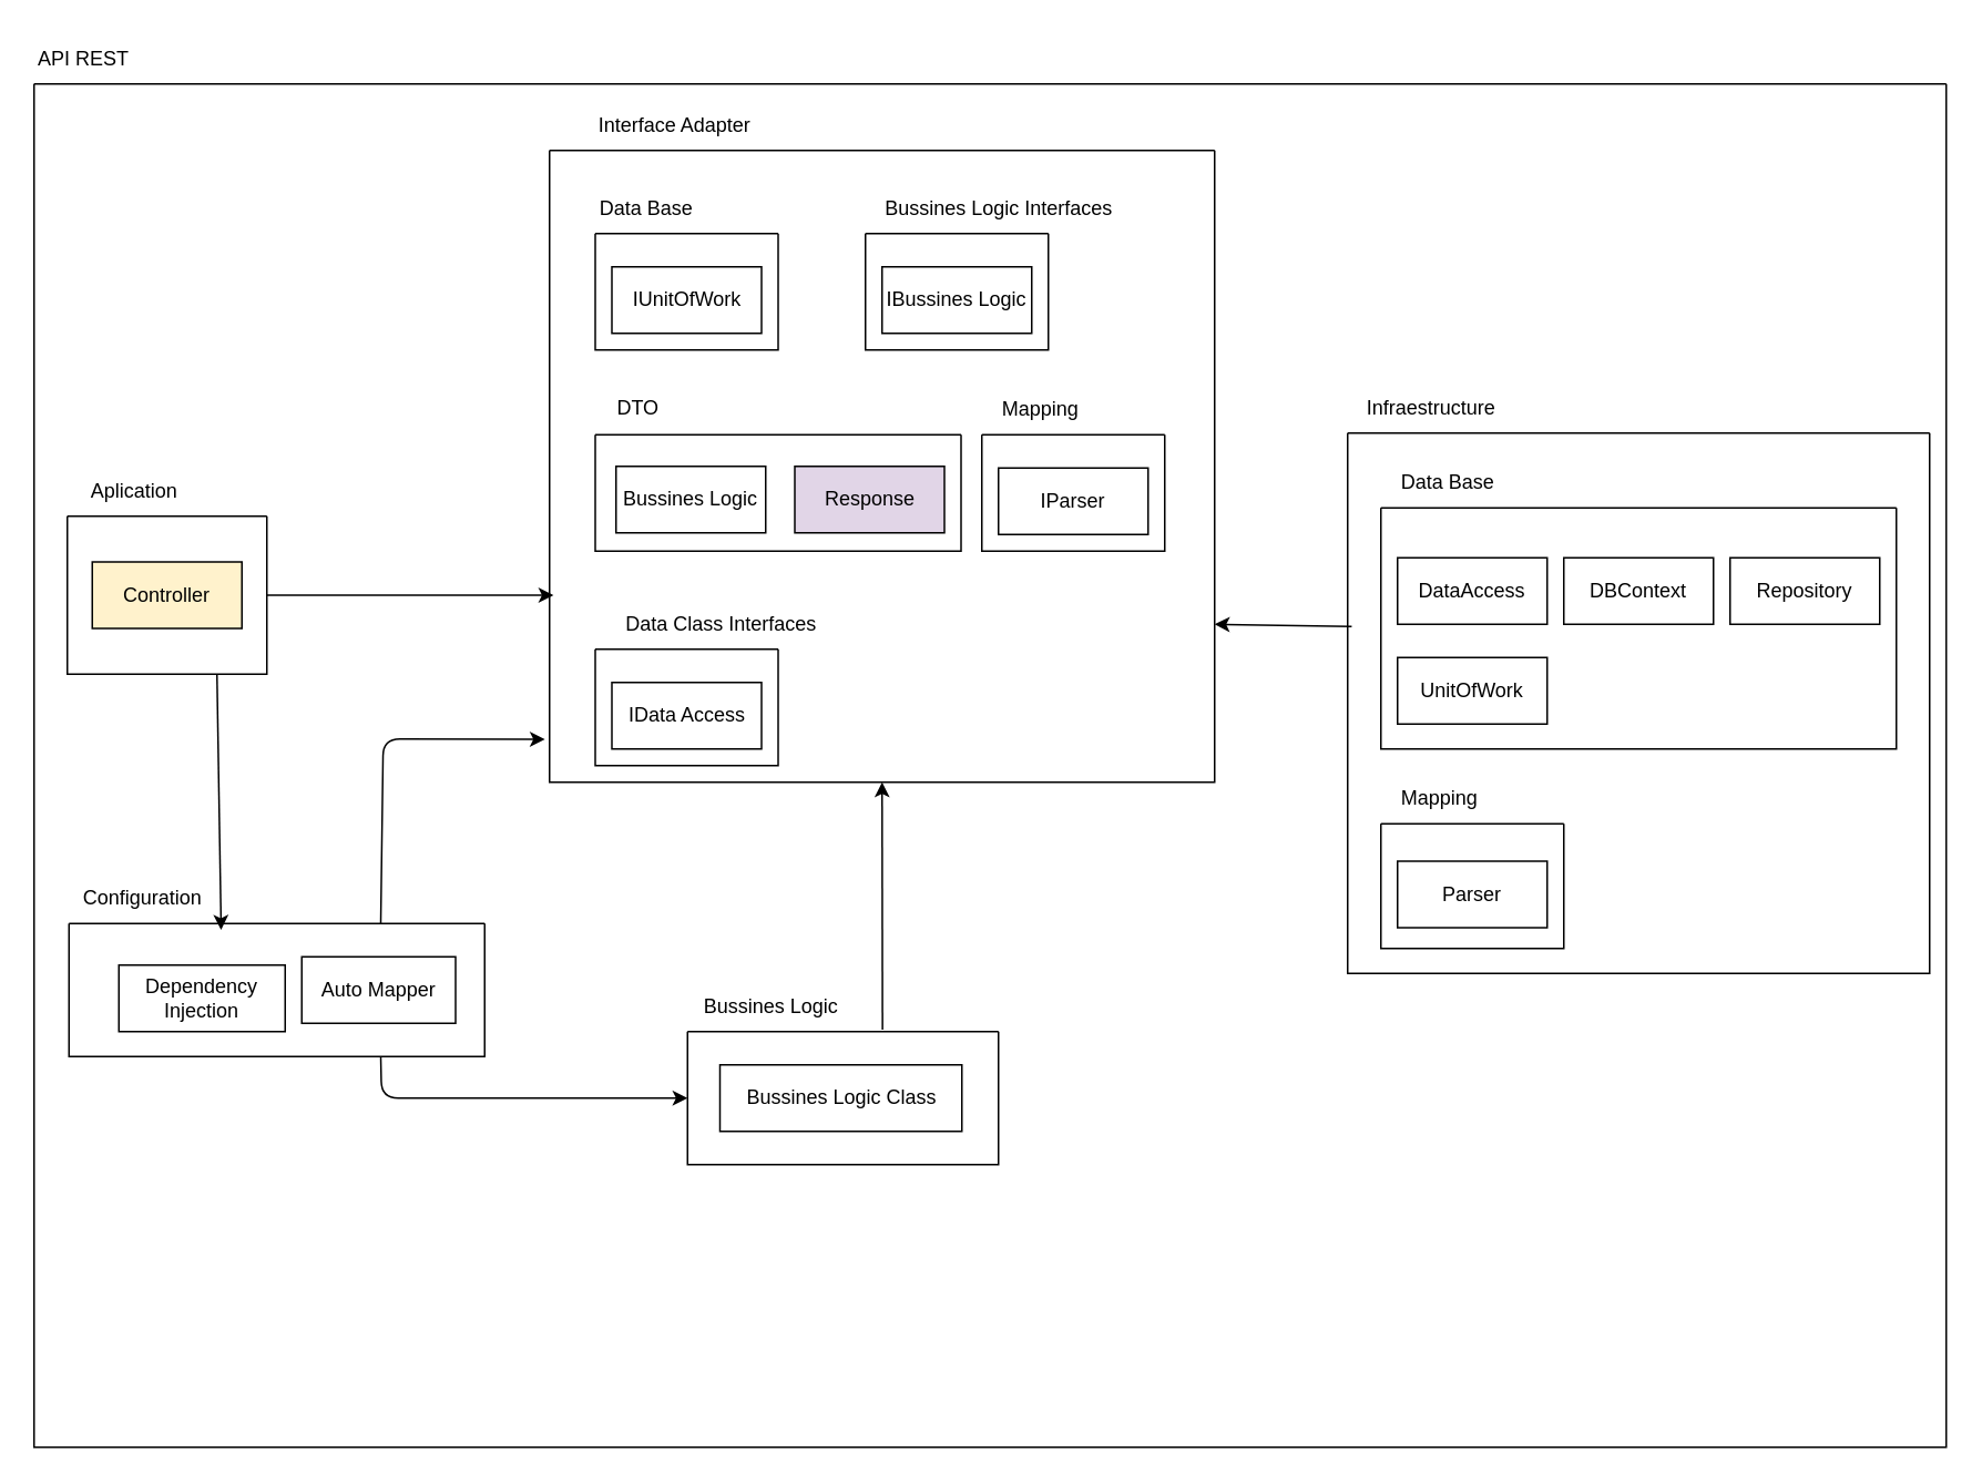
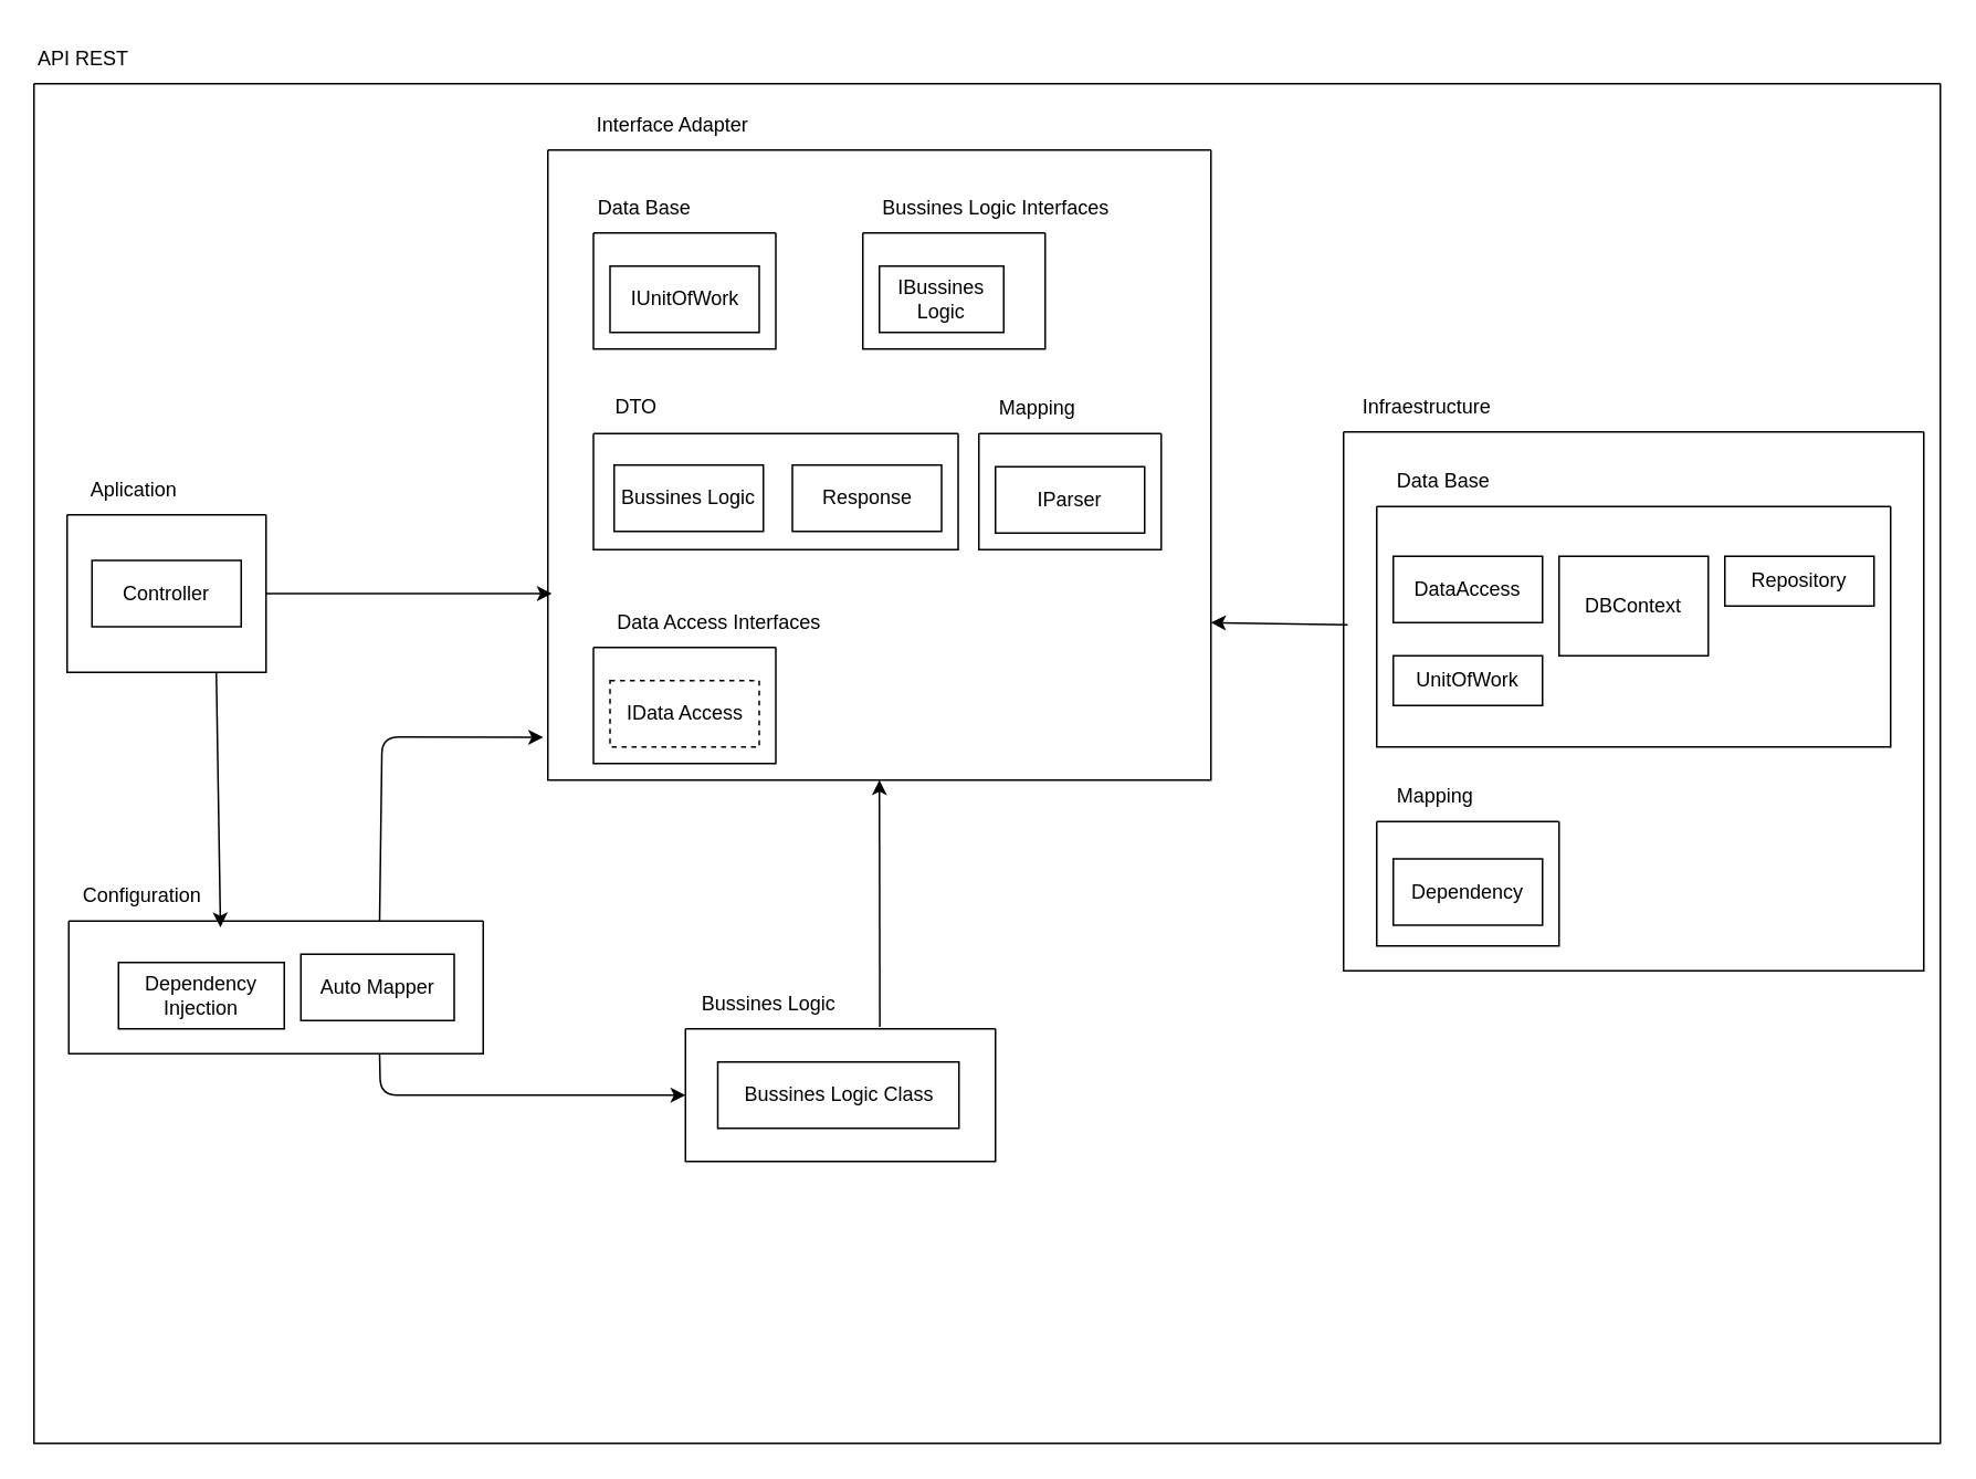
  <mxCell id="0" />
  <mxCell id="1" parent="0" />
  <mxCell id="2" value="" style="swimlane;startSize=0;" parent="1" vertex="1"><mxGeometry x="20" y="50" width="1150" height="820" as="geometry" /></mxCell>
  <mxCell id="3" style="edgeStyle=none;html=1;exitX=1;exitY=0.5;exitDx=0;exitDy=0;entryX=0.006;entryY=0.704;entryDx=0;entryDy=0;entryPerimeter=0;" parent="2" source="4" target="8" edge="1"><mxGeometry relative="1" as="geometry"><mxPoint x="140" y="320.518" as="sourcePoint" /><mxPoint x="300" y="308" as="targetPoint" /></mxGeometry></mxCell>
  <mxCell id="4" value="" style="swimlane;startSize=0;" parent="2" vertex="1"><mxGeometry x="20" y="260" width="120" height="95" as="geometry" /></mxCell>
- <mxCell id="5" value="Controller" style="whiteSpace=wrap;html=1;fillColor=#fff2cc;" parent="4" vertex="1"><mxGeometry x="15" y="27.5" width="90" height="40" as="geometry" /></mxCell>
+ <mxCell id="5" value="Controller" style="whiteSpace=wrap;html=1;" parent="4" vertex="1"><mxGeometry x="15" y="27.5" width="90" height="40" as="geometry" /></mxCell>
  <mxCell id="6" value="Aplication" style="text;html=1;align=center;verticalAlign=middle;resizable=0;points=[];autosize=1;strokeColor=none;fillColor=none;" parent="2" vertex="1"><mxGeometry x="20" y="230" width="80" height="30" as="geometry" /></mxCell>
  <mxCell id="7" value="Interface Adapter" style="text;html=1;align=center;verticalAlign=middle;resizable=0;points=[];autosize=1;strokeColor=none;fillColor=none;" parent="2" vertex="1"><mxGeometry x="330" y="10" width="110" height="30" as="geometry" /></mxCell>
  <mxCell id="8" value="" style="swimlane;startSize=0;" parent="2" vertex="1"><mxGeometry x="310" y="40" width="400" height="380" as="geometry" /></mxCell>
  <mxCell id="9" value="" style="swimlane;startSize=0;" parent="8" vertex="1"><mxGeometry x="27.5" y="50" width="110" height="70" as="geometry" /></mxCell>
  <mxCell id="10" value="IUnitOfWork" style="whiteSpace=wrap;html=1;" parent="9" vertex="1"><mxGeometry x="10" y="20" width="90" height="40" as="geometry" /></mxCell>
  <mxCell id="11" value="Data Base" style="text;html=1;align=center;verticalAlign=middle;resizable=0;points=[];autosize=1;strokeColor=none;fillColor=none;" parent="8" vertex="1"><mxGeometry x="17.5" y="20" width="80" height="30" as="geometry" /></mxCell>
  <mxCell id="12" value="" style="swimlane;startSize=0;" parent="8" vertex="1"><mxGeometry x="260" y="171" width="110" height="70" as="geometry" /></mxCell>
  <mxCell id="13" value="IParser" style="whiteSpace=wrap;html=1;" parent="12" vertex="1"><mxGeometry x="10" y="20" width="90" height="40" as="geometry" /></mxCell>
  <mxCell id="14" value="Mapping" style="text;html=1;align=center;verticalAlign=middle;resizable=0;points=[];autosize=1;strokeColor=none;fillColor=none;" parent="8" vertex="1"><mxGeometry x="260" y="141" width="70" height="30" as="geometry" /></mxCell>
  <mxCell id="15" value="" style="swimlane;startSize=0;" parent="8" vertex="1"><mxGeometry x="27.5" y="171" width="220" height="70" as="geometry" /></mxCell>
- <mxCell id="16" value="Response" style="whiteSpace=wrap;html=1;fillColor=#e1d5e7;" parent="15" vertex="1"><mxGeometry x="120" y="19" width="90" height="40" as="geometry" /></mxCell>
+ <mxCell id="16" value="Response" style="whiteSpace=wrap;html=1;" parent="15" vertex="1"><mxGeometry x="120" y="19" width="90" height="40" as="geometry" /></mxCell>
  <mxCell id="17" value="Bussines Logic" style="whiteSpace=wrap;html=1;" parent="15" vertex="1"><mxGeometry x="12.5" y="19" width="90" height="40" as="geometry" /></mxCell>
  <mxCell id="18" value="DTO" style="text;html=1;align=center;verticalAlign=middle;resizable=0;points=[];autosize=1;strokeColor=none;fillColor=none;" parent="8" vertex="1"><mxGeometry x="27.5" y="140" width="50" height="30" as="geometry" /></mxCell>
  <mxCell id="19" value="" style="swimlane;startSize=0;" vertex="1" parent="8"><mxGeometry x="190" y="50" width="110" height="70" as="geometry" /></mxCell>
- <mxCell id="20" value="IBussines Logic" style="whiteSpace=wrap;html=1;" vertex="1" parent="19"><mxGeometry x="10" y="20" width="90" height="40" as="geometry" /></mxCell>
+ <mxCell id="20" value="IBussines Logic" style="whiteSpace=wrap;html=1;" vertex="1" parent="19"><mxGeometry x="10" y="20" width="75" height="40" as="geometry" /></mxCell>
  <mxCell id="21" value="Bussines Logic Interfaces" style="text;html=1;align=center;verticalAlign=middle;resizable=0;points=[];autosize=1;strokeColor=none;fillColor=none;" vertex="1" parent="8"><mxGeometry x="190" y="20" width="160" height="30" as="geometry" /></mxCell>
  <mxCell id="22" value="" style="swimlane;startSize=0;" vertex="1" parent="8"><mxGeometry x="27.5" y="300" width="110" height="70" as="geometry" /></mxCell>
- <mxCell id="23" value="IData Access" style="whiteSpace=wrap;html=1;" vertex="1" parent="22"><mxGeometry x="10" y="20" width="90" height="40" as="geometry" /></mxCell>
- <mxCell id="24" value="Data Class Interfaces" style="text;html=1;align=center;verticalAlign=middle;resizable=0;points=[];autosize=1;strokeColor=none;fillColor=none;" vertex="1" parent="8"><mxGeometry x="27.5" y="270" width="150" height="30" as="geometry" /></mxCell>
+ <mxCell id="23" value="IData Access" style="whiteSpace=wrap;html=1;dashed=1;" vertex="1" parent="22"><mxGeometry x="10" y="20" width="90" height="40" as="geometry" /></mxCell>
+ <mxCell id="24" value="Data Access Interfaces" style="text;html=1;align=center;verticalAlign=middle;resizable=0;points=[];autosize=1;strokeColor=none;fillColor=none;" vertex="1" parent="8"><mxGeometry x="27.5" y="270" width="150" height="30" as="geometry" /></mxCell>
  <mxCell id="25" style="edgeStyle=none;html=1;entryX=1;entryY=0.75;entryDx=0;entryDy=0;exitX=0.007;exitY=0.358;exitDx=0;exitDy=0;exitPerimeter=0;" edge="1" parent="2" source="26" target="8"><mxGeometry relative="1" as="geometry" /></mxCell>
  <mxCell id="26" value="" style="swimlane;startSize=0;" parent="2" vertex="1"><mxGeometry x="790" y="210" width="350" height="325" as="geometry" /></mxCell>
  <mxCell id="27" value="" style="swimlane;startSize=0;" parent="26" vertex="1"><mxGeometry x="20" y="45" width="310" height="145" as="geometry" /></mxCell>
- <mxCell id="28" value="DBContext" style="whiteSpace=wrap;html=1;" parent="27" vertex="1"><mxGeometry x="110" y="30" width="90" height="40" as="geometry" /></mxCell>
- <mxCell id="29" value="Repository" style="whiteSpace=wrap;html=1;" parent="27" vertex="1"><mxGeometry x="210" y="30" width="90" height="40" as="geometry" /></mxCell>
+ <mxCell id="28" value="DBContext" style="whiteSpace=wrap;html=1;" parent="27" vertex="1"><mxGeometry x="110" y="30" width="90" height="60" as="geometry" /></mxCell>
+ <mxCell id="29" value="Repository" style="whiteSpace=wrap;html=1;" parent="27" vertex="1"><mxGeometry x="210" y="30" width="90" height="30" as="geometry" /></mxCell>
  <mxCell id="30" value="DataAccess" style="whiteSpace=wrap;html=1;" parent="27" vertex="1"><mxGeometry x="10" y="30" width="90" height="40" as="geometry" /></mxCell>
- <mxCell id="31" value="UnitOfWork" style="whiteSpace=wrap;html=1;" parent="27" vertex="1"><mxGeometry x="10" y="90" width="90" height="40" as="geometry" /></mxCell>
+ <mxCell id="31" value="UnitOfWork" style="whiteSpace=wrap;html=1;" parent="27" vertex="1"><mxGeometry x="10" y="90" width="90" height="30" as="geometry" /></mxCell>
  <mxCell id="32" value="Data Base" style="text;html=1;align=center;verticalAlign=middle;resizable=0;points=[];autosize=1;strokeColor=none;fillColor=none;" parent="26" vertex="1"><mxGeometry x="20" y="15" width="80" height="30" as="geometry" /></mxCell>
  <mxCell id="33" value="" style="swimlane;startSize=0;" parent="26" vertex="1"><mxGeometry x="20" y="235" width="110" height="75" as="geometry" /></mxCell>
- <mxCell id="34" value="Parser" style="whiteSpace=wrap;html=1;" parent="33" vertex="1"><mxGeometry x="10" y="22.5" width="90" height="40" as="geometry" /></mxCell>
+ <mxCell id="34" value="Dependency" style="whiteSpace=wrap;html=1;" parent="33" vertex="1"><mxGeometry x="10" y="22.5" width="90" height="40" as="geometry" /></mxCell>
  <mxCell id="35" value="Mapping" style="text;html=1;align=center;verticalAlign=middle;resizable=0;points=[];autosize=1;strokeColor=none;fillColor=none;" parent="26" vertex="1"><mxGeometry x="20" y="205" width="70" height="30" as="geometry" /></mxCell>
  <mxCell id="36" value="Infraestructure" style="text;html=1;align=center;verticalAlign=middle;resizable=0;points=[];autosize=1;strokeColor=none;fillColor=none;" parent="2" vertex="1"><mxGeometry x="790" y="180" width="100" height="30" as="geometry" /></mxCell>
  <mxCell id="37" style="edgeStyle=none;html=1;entryX=0.5;entryY=1;entryDx=0;entryDy=0;exitX=0.627;exitY=-0.015;exitDx=0;exitDy=0;exitPerimeter=0;" edge="1" parent="2" source="38" target="8"><mxGeometry relative="1" as="geometry" /></mxCell>
  <mxCell id="38" value="" style="swimlane;startSize=0;" parent="2" vertex="1"><mxGeometry x="393" y="570" width="187" height="80" as="geometry" /></mxCell>
  <mxCell id="39" value="Bussines Logic Class" style="whiteSpace=wrap;html=1;" parent="38" vertex="1"><mxGeometry x="19.5" y="20" width="145.5" height="40" as="geometry" /></mxCell>
  <mxCell id="40" value="Configuration" style="text;html=1;align=center;verticalAlign=middle;resizable=0;points=[];autosize=1;strokeColor=none;fillColor=none;" parent="2" vertex="1"><mxGeometry x="20" y="475" width="90" height="30" as="geometry" /></mxCell>
  <mxCell id="41" value="Bussines Logic" style="text;html=1;align=center;verticalAlign=middle;resizable=0;points=[];autosize=1;strokeColor=none;fillColor=none;" vertex="1" parent="2"><mxGeometry x="393" y="540" width="100" height="30" as="geometry" /></mxCell>
  <mxCell id="42" value="API REST" style="text;html=1;align=center;verticalAlign=middle;whiteSpace=wrap;rounded=0;" parent="1" vertex="1"><mxGeometry x="20" y="20" width="60" height="30" as="geometry" /></mxCell>
  <mxCell id="43" style="edgeStyle=none;html=1;exitX=0.75;exitY=1;exitDx=0;exitDy=0;entryX=0;entryY=0.5;entryDx=0;entryDy=0;" edge="1" parent="1" source="45" target="38"><mxGeometry relative="1" as="geometry"><Array as="points"><mxPoint x="229" y="660" /></Array></mxGeometry></mxCell>
  <mxCell id="44" style="edgeStyle=none;html=1;exitX=0.75;exitY=0;exitDx=0;exitDy=0;entryX=-0.007;entryY=0.932;entryDx=0;entryDy=0;entryPerimeter=0;" edge="1" parent="1" source="45" target="8"><mxGeometry relative="1" as="geometry"><Array as="points"><mxPoint x="230" y="444" /></Array></mxGeometry></mxCell>
  <mxCell id="45" value="" style="swimlane;startSize=0;" vertex="1" parent="1"><mxGeometry x="41" y="555" width="250" height="80" as="geometry" /></mxCell>
  <mxCell id="46" value="Auto Mapper" style="whiteSpace=wrap;html=1;" vertex="1" parent="45"><mxGeometry x="140" y="20" width="92.5" height="40" as="geometry" /></mxCell>
  <mxCell id="47" value="Dependency&lt;div&gt;Injection&lt;/div&gt;" style="whiteSpace=wrap;html=1;" vertex="1" parent="45"><mxGeometry x="30" y="25" width="100" height="40" as="geometry" /></mxCell>
  <mxCell id="48" style="edgeStyle=none;html=1;exitX=0.75;exitY=1;exitDx=0;exitDy=0;entryX=0.366;entryY=0.048;entryDx=0;entryDy=0;entryPerimeter=0;" edge="1" parent="1" source="4" target="45"><mxGeometry relative="1" as="geometry" /></mxCell>
